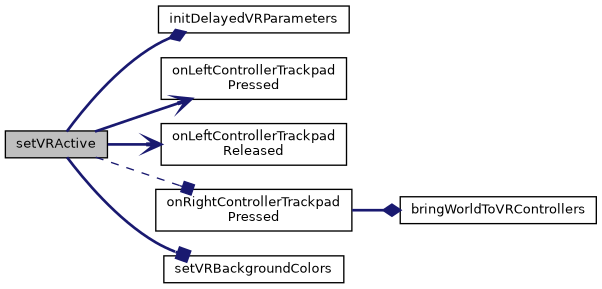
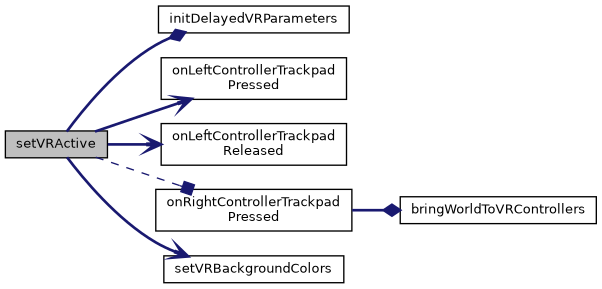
  digraph {
    rankdir=LR
    node [color=black fontname=Helvetica fontsize=10 shape=record]
    edge [arrowhead=diamond color=midnightblue fontname=Helvetica fontsize=10 labelfontname=Helvetica labelfontsize=10 style=bold]
    n1 [fillcolor=grey75 fontcolor=black height=0.2 label=setVRActive style=filled width=0.4]
    n2 [height=0.2 label=initDelayedVRParameters width=0.4]
    n3 [height=0.2 label="onLeftControllerTrackpad\lPressed" width=0.4]
    n4 [height=0.2 label="onLeftControllerTrackpad\lReleased" width=0.4]
    n5 [height=0.2 label="onRightControllerTrackpad\lPressed" width=0.4]
    n6 [height=0.2 label=setVRBackgroundColors width=0.4]
    n7 [height=0.2 label=bringWorldToVRControllers width=0.4]
    n1 -> n2
    n1 -> n3 [arrowhead=vee]
    n1 -> n4 [arrowhead=vee]
    n1 -> n5 [arrowhead=box style=dashed]
-   n1 -> n6 [arrowhead=box]
+   n1 -> n6 [arrowhead=vee]
    n5 -> n7
  }
